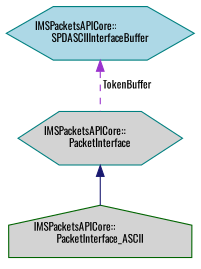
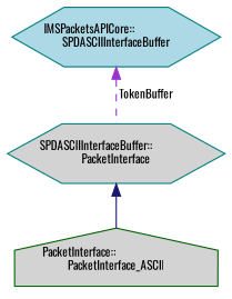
  digraph {
    fontname=Oswald
    node [color=teal fillcolor=lightgrey fontname=Oswald fontsize=10 shape=hexagon style=filled]
    edge [dir=back fontname=Oswald fontsize=10 labelfontname=Helvetica labelfontsize=10]
-   n1 [color=darkgreen fontcolor=black height=0.2 label="IMSPacketsAPICore::\lPacketInterface_ASCII" shape=house width=0.4]
-   n2 [height=0.2 label="IMSPacketsAPICore::\lPacketInterface" width=0.4]
+   n1 [color=darkgreen fontcolor=black height=0.2 label="PacketInterface::\lPacketInterface_ASCII" shape=house width=0.4]
+   n2 [height=0.2 label="SPDASCIIInterfaceBuffer::\lPacketInterface" width=0.4]
    n3 [fillcolor=lightblue height=0.2 label="IMSPacketsAPICore::\lSPDASCIIInterfaceBuffer" width=0.4]
    n2 -> n1 [color=midnightblue style=solid]
    n3 -> n2 [color=darkorchid3 label=" TokenBuffer" style=dashed]
  }
